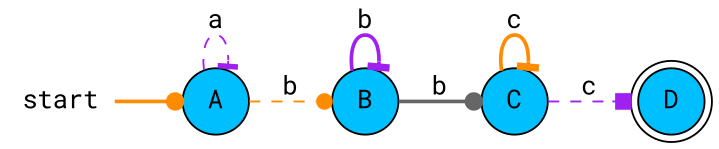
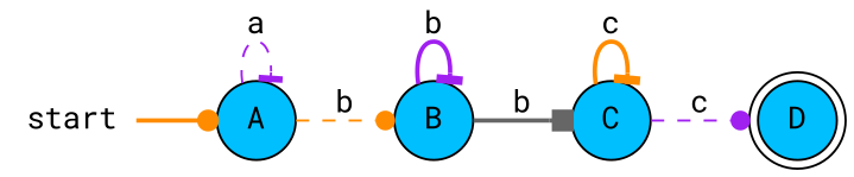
  digraph {
    fontname="Roboto Mono"
    rankdir=LR
    node [fontname="Roboto Mono" shape=circle fillcolor=deepskyblue style=filled]
    edge [arrowhead=tee color=darkorange fontname="Roboto Mono" style=bold]
    start [shape=plaintext fillcolor="" style=""]
    A
    B
    C
    D [shape=doublecircle]
    start -> A [arrowhead=dot]
    A -> A [color=purple label=a style=dashed]
    A -> B [arrowhead=dot label=b style=dashed]
    B -> B [color=purple label=b]
-   B -> C [arrowhead=dot color=gray40 label=b]
+   B -> C [arrowhead=box color=gray40 label=b]
    C -> C [label=c]
-   C -> D [arrowhead=box color=purple label=c style=dashed]
+   C -> D [arrowhead=dot color=purple label=c style=dashed]
  }
